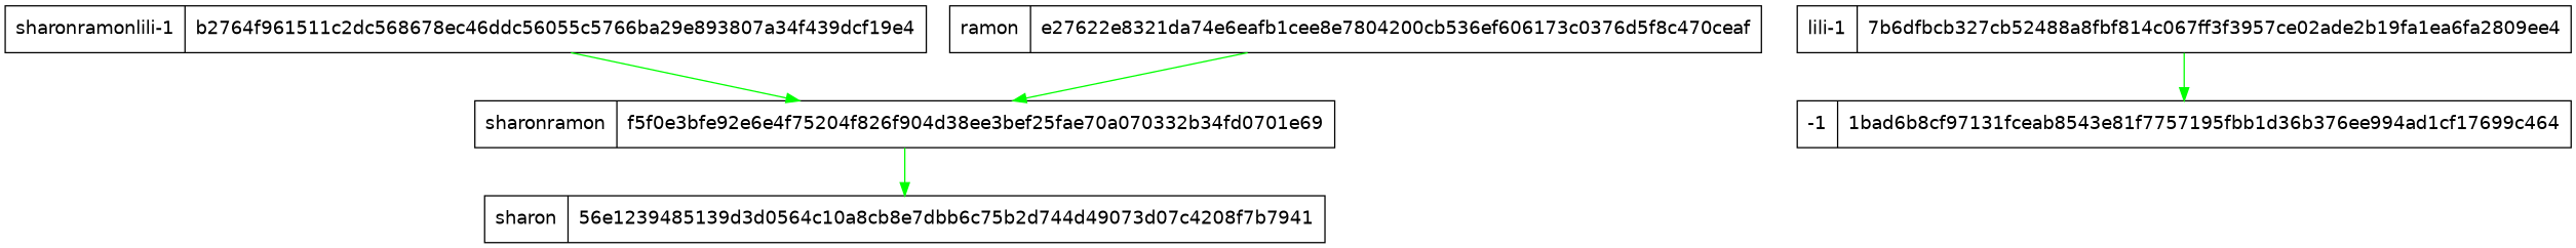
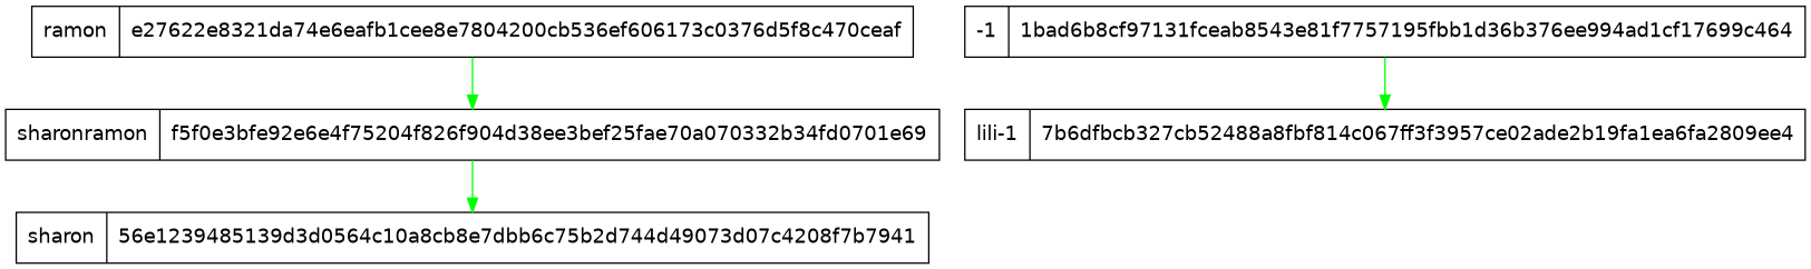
  digraph {
    fontname="DejaVu Sans"
    node [fontname="DejaVu Sans" shape=record]
    edge [color=green fontname="DejaVu Sans"]
-   n1 [label="  sharonramonlili-1|b2764f961511c2dc568678ec46ddc56055c5766ba29e893807a34f439dcf19e4  "]
    n2 [label="  sharonramon|f5f0e3bfe92e6e4f75204f826f904d38ee3bef25fae70a070332b34fd0701e69  "]
    n3 [label="  lili-1|7b6dfbcb327cb52488a8fbf814c067ff3f3957ce02ade2b19fa1ea6fa2809ee4  "]
    n4 [label="  -1|1bad6b8cf97131fceab8543e81f7757195fbb1d36b376ee994ad1cf17699c464  "]
    n5 [label="  sharon|56e1239485139d3d0564c10a8cb8e7dbb6c75b2d744d49073d07c4208f7b7941  "]
    n6 [label="  ramon|e27622e8321da74e6eafb1cee8e7804200cb536ef606173c0376d5f8c470ceaf  "]
-   n1 -> n2
    n2 -> n5
-   n3 -> n4
+   n4 -> n3
    n6 -> n2
  }
